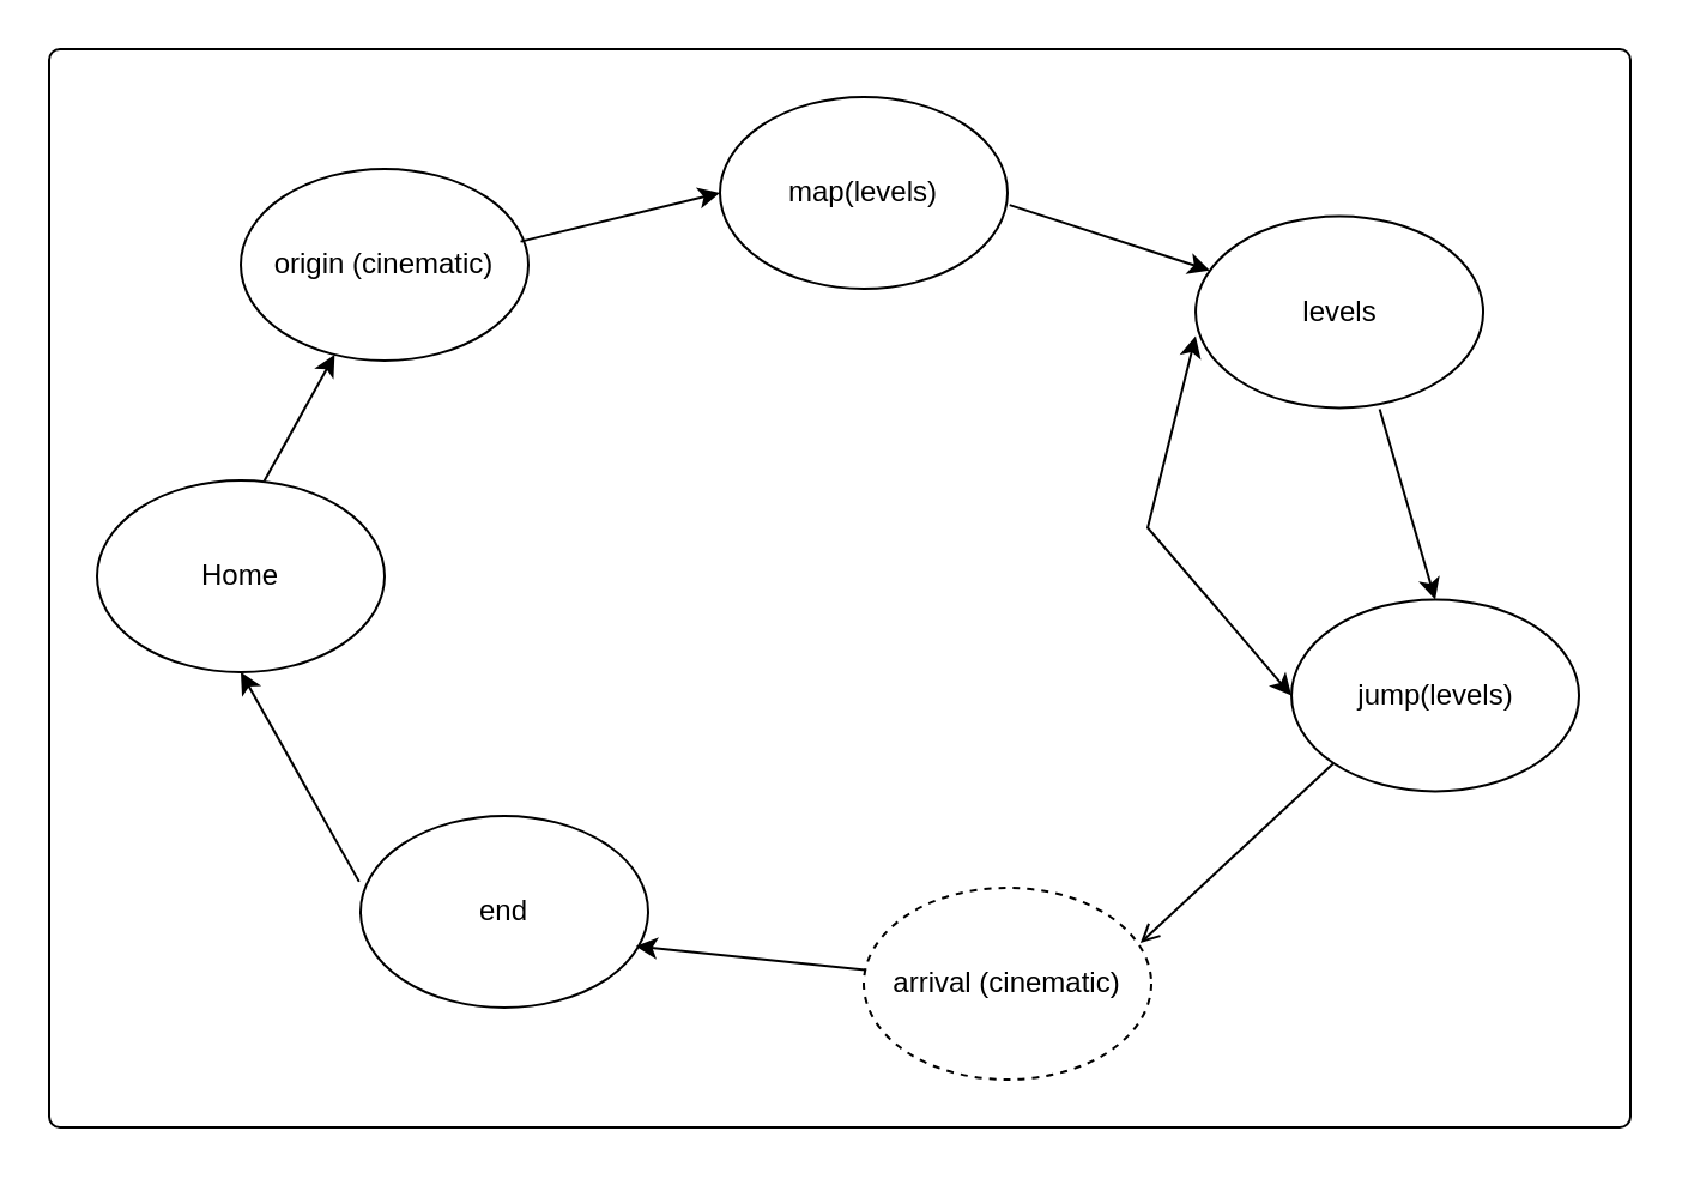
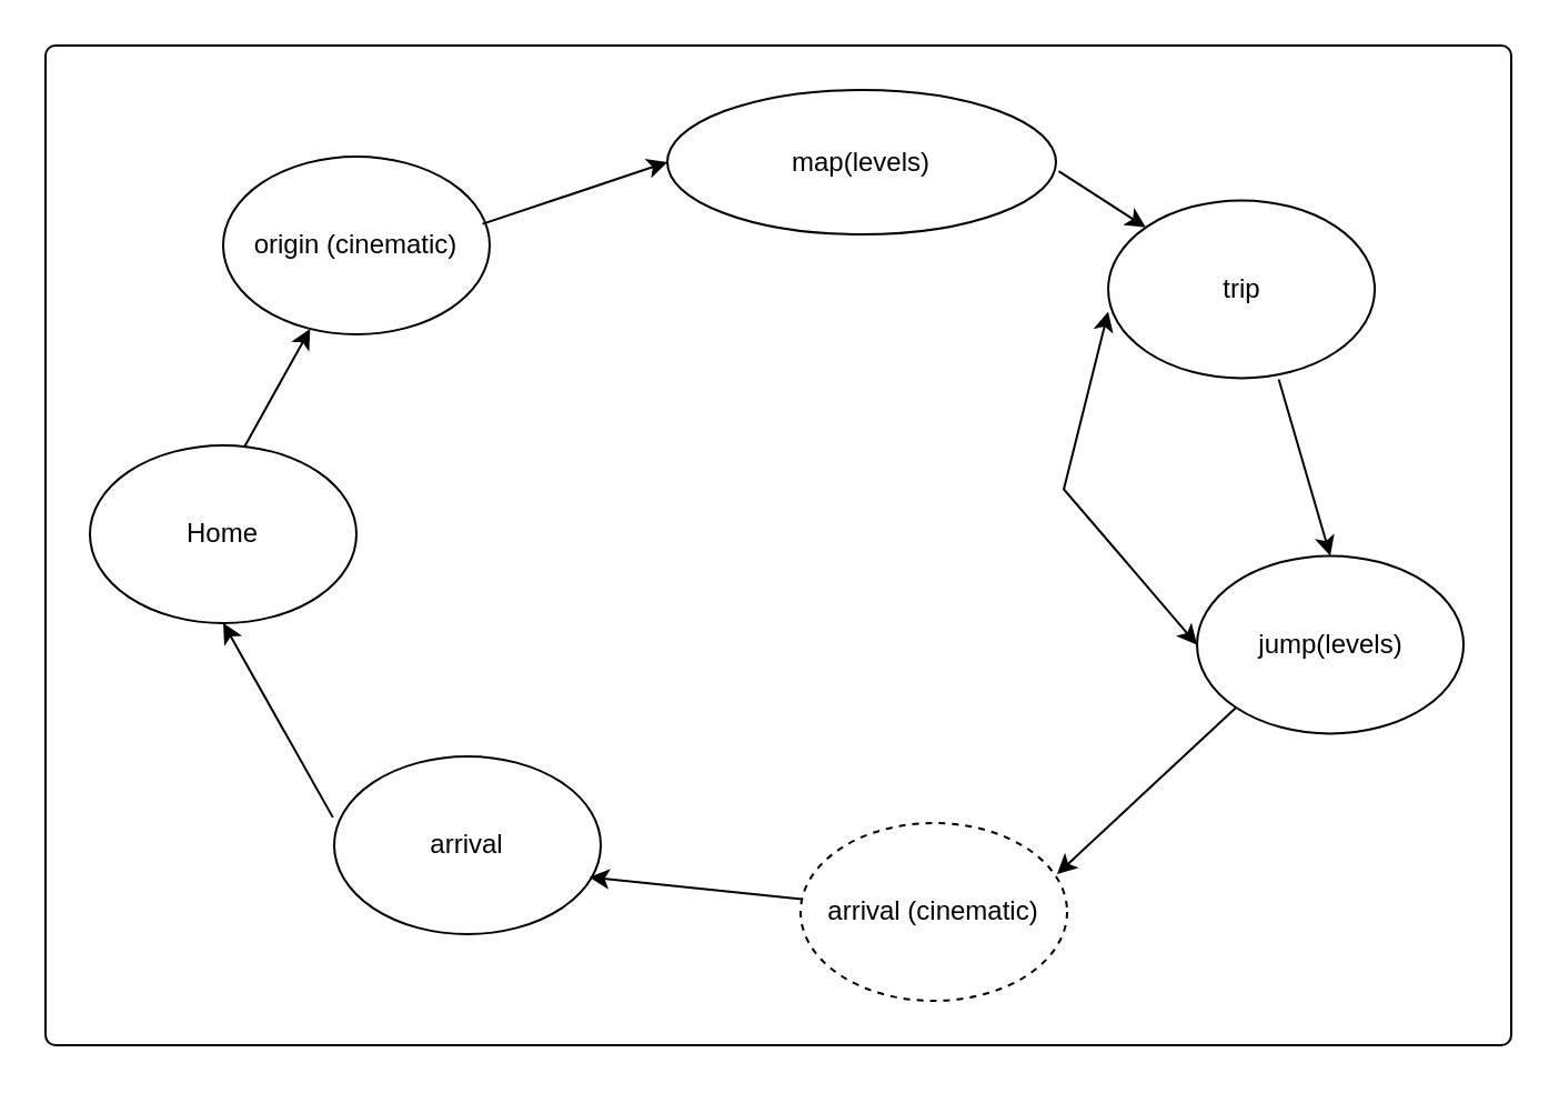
  <mxCell id="0" style=";html=1;" />
  <mxCell id="1" style=";html=1;" parent="0" />
  <mxCell id="2" value="" style="group" vertex="1" connectable="0" parent="1"><mxGeometry x="20" y="20" width="660" height="450" as="geometry" /></mxCell>
  <mxCell id="3" value="" style="rounded=1;whiteSpace=wrap;html=1;arcSize=1;" vertex="1" parent="2"><mxGeometry width="660" height="450" as="geometry" /></mxCell>
  <mxCell id="4" value="Home" style="ellipse;whiteSpace=wrap;html=1;" vertex="1" parent="2"><mxGeometry x="20" y="180" width="120" height="80" as="geometry" /></mxCell>
  <mxCell id="5" value="origin (cinematic)" style="ellipse;whiteSpace=wrap;html=1;" vertex="1" parent="2"><mxGeometry x="80" y="50" width="120" height="80" as="geometry" /></mxCell>
- <mxCell id="6" value="map(levels)" style="ellipse;whiteSpace=wrap;html=1;" vertex="1" parent="2"><mxGeometry x="280" y="20" width="120" height="80" as="geometry" /></mxCell>
- <mxCell id="7" value="levels" style="ellipse;whiteSpace=wrap;html=1;" vertex="1" parent="2"><mxGeometry x="478.52" y="69.72" width="120" height="80" as="geometry" /></mxCell>
+ <mxCell id="6" value="map(levels)" style="ellipse;whiteSpace=wrap;html=1;" vertex="1" parent="2"><mxGeometry x="280" y="20" width="175" height="65" as="geometry" /></mxCell>
+ <mxCell id="7" value="trip" style="ellipse;whiteSpace=wrap;html=1;" vertex="1" parent="2"><mxGeometry x="478.52" y="69.72" width="120" height="80" as="geometry" /></mxCell>
  <mxCell id="8" value="jump(levels)" style="ellipse;whiteSpace=wrap;html=1;" vertex="1" parent="2"><mxGeometry x="518.52" y="229.72" width="120" height="80" as="geometry" /></mxCell>
  <mxCell id="9" value="arrival (cinematic)" style="ellipse;whiteSpace=wrap;html=1;dashed=1;" vertex="1" parent="2"><mxGeometry x="340" y="350" width="120" height="80" as="geometry" /></mxCell>
- <mxCell id="10" value="end" style="ellipse;whiteSpace=wrap;html=1;" vertex="1" parent="2"><mxGeometry x="130" y="320" width="120" height="80" as="geometry" /></mxCell>
+ <mxCell id="10" value="arrival" style="ellipse;whiteSpace=wrap;html=1;" vertex="1" parent="2"><mxGeometry x="130" y="320" width="120" height="80" as="geometry" /></mxCell>
  <mxCell id="11" value="" style="endArrow=classic;html=1;rounded=0;exitX=0.581;exitY=0.004;exitDx=0;exitDy=0;exitPerimeter=0;" edge="1" parent="2" source="4" target="5"><mxGeometry width="50" height="50" relative="1" as="geometry"><mxPoint x="-60" y="190" as="sourcePoint" /><mxPoint x="-10" y="140" as="targetPoint" /></mxGeometry></mxCell>
  <mxCell id="12" value="" style="endArrow=classic;html=1;rounded=0;exitX=0.973;exitY=0.379;exitDx=0;exitDy=0;exitPerimeter=0;entryX=0;entryY=0.5;entryDx=0;entryDy=0;" edge="1" parent="2" source="5" target="6"><mxGeometry width="50" height="50" relative="1" as="geometry"><mxPoint x="160" y="80" as="sourcePoint" /><mxPoint x="270" as="targetPoint" /></mxGeometry></mxCell>
  <mxCell id="13" value="" style="endArrow=classic;html=1;rounded=0;exitX=1.007;exitY=0.563;exitDx=0;exitDy=0;exitPerimeter=0;" edge="1" parent="2" source="6" target="7"><mxGeometry width="50" height="50" relative="1" as="geometry"><mxPoint x="390" y="47" as="sourcePoint" /><mxPoint x="508" y="30" as="targetPoint" /></mxGeometry></mxCell>
  <mxCell id="14" value="" style="endArrow=classic;html=1;rounded=0;exitX=0.64;exitY=1.007;exitDx=0;exitDy=0;exitPerimeter=0;entryX=0.5;entryY=0;entryDx=0;entryDy=0;" edge="1" parent="2" source="7" target="8"><mxGeometry width="50" height="50" relative="1" as="geometry"><mxPoint x="568.52" y="169.72" as="sourcePoint" /><mxPoint x="695.52" y="214.72" as="targetPoint" /></mxGeometry></mxCell>
- <mxCell id="15" value="" style="endArrow=open;html=1;rounded=0;exitX=0;exitY=1;exitDx=0;exitDy=0;entryX=0.962;entryY=0.288;entryDx=0;entryDy=0;entryPerimeter=0;" edge="1" parent="2" source="8" target="9"><mxGeometry width="50" height="50" relative="1" as="geometry"><mxPoint x="513.52" y="329.72" as="sourcePoint" /><mxPoint x="420" y="370.28" as="targetPoint" /></mxGeometry></mxCell>
+ <mxCell id="15" value="" style="endArrow=classic;html=1;rounded=0;exitX=0;exitY=1;exitDx=0;exitDy=0;entryX=0.962;entryY=0.288;entryDx=0;entryDy=0;entryPerimeter=0;" edge="1" parent="2" source="8" target="9"><mxGeometry width="50" height="50" relative="1" as="geometry"><mxPoint x="513.52" y="329.72" as="sourcePoint" /><mxPoint x="420" y="370.28" as="targetPoint" /></mxGeometry></mxCell>
  <mxCell id="16" value="" style="endArrow=classic;html=1;rounded=0;entryX=0.957;entryY=0.679;entryDx=0;entryDy=0;entryPerimeter=0;" edge="1" parent="2" source="9" target="10"><mxGeometry width="50" height="50" relative="1" as="geometry"><mxPoint x="260" y="340" as="sourcePoint" /><mxPoint x="283" y="419" as="targetPoint" /></mxGeometry></mxCell>
  <mxCell id="17" value="" style="endArrow=classic;html=1;rounded=0;entryX=0.5;entryY=1;entryDx=0;entryDy=0;exitX=-0.005;exitY=0.343;exitDx=0;exitDy=0;exitPerimeter=0;" edge="1" parent="2" source="10" target="4"><mxGeometry width="50" height="50" relative="1" as="geometry"><mxPoint x="50" y="320" as="sourcePoint" /><mxPoint x="-120" y="328" as="targetPoint" /></mxGeometry></mxCell>
  <mxCell id="18" value="" style="endArrow=classic;startArrow=classic;html=1;rounded=0;entryX=0;entryY=0.625;entryDx=0;entryDy=0;entryPerimeter=0;exitX=0;exitY=0.5;exitDx=0;exitDy=0;" edge="1" parent="2" source="8" target="7"><mxGeometry width="50" height="50" relative="1" as="geometry"><mxPoint x="498.52" y="269.72" as="sourcePoint" /><mxPoint x="468.48" y="127" as="targetPoint" /><Array as="points"><mxPoint x="458.52" y="199.72" /></Array></mxGeometry></mxCell>
